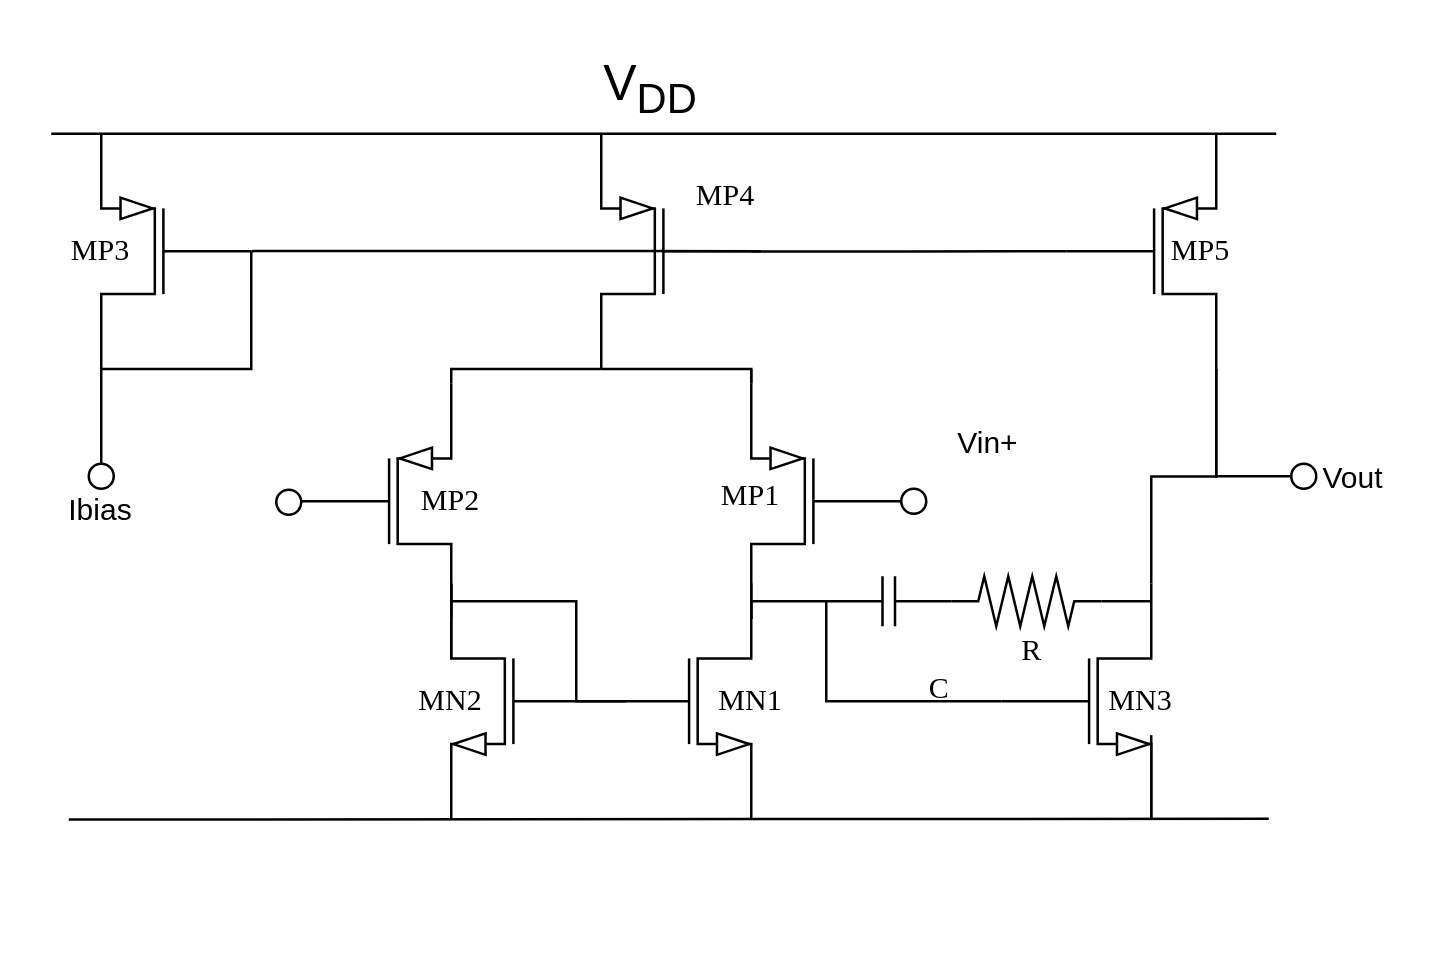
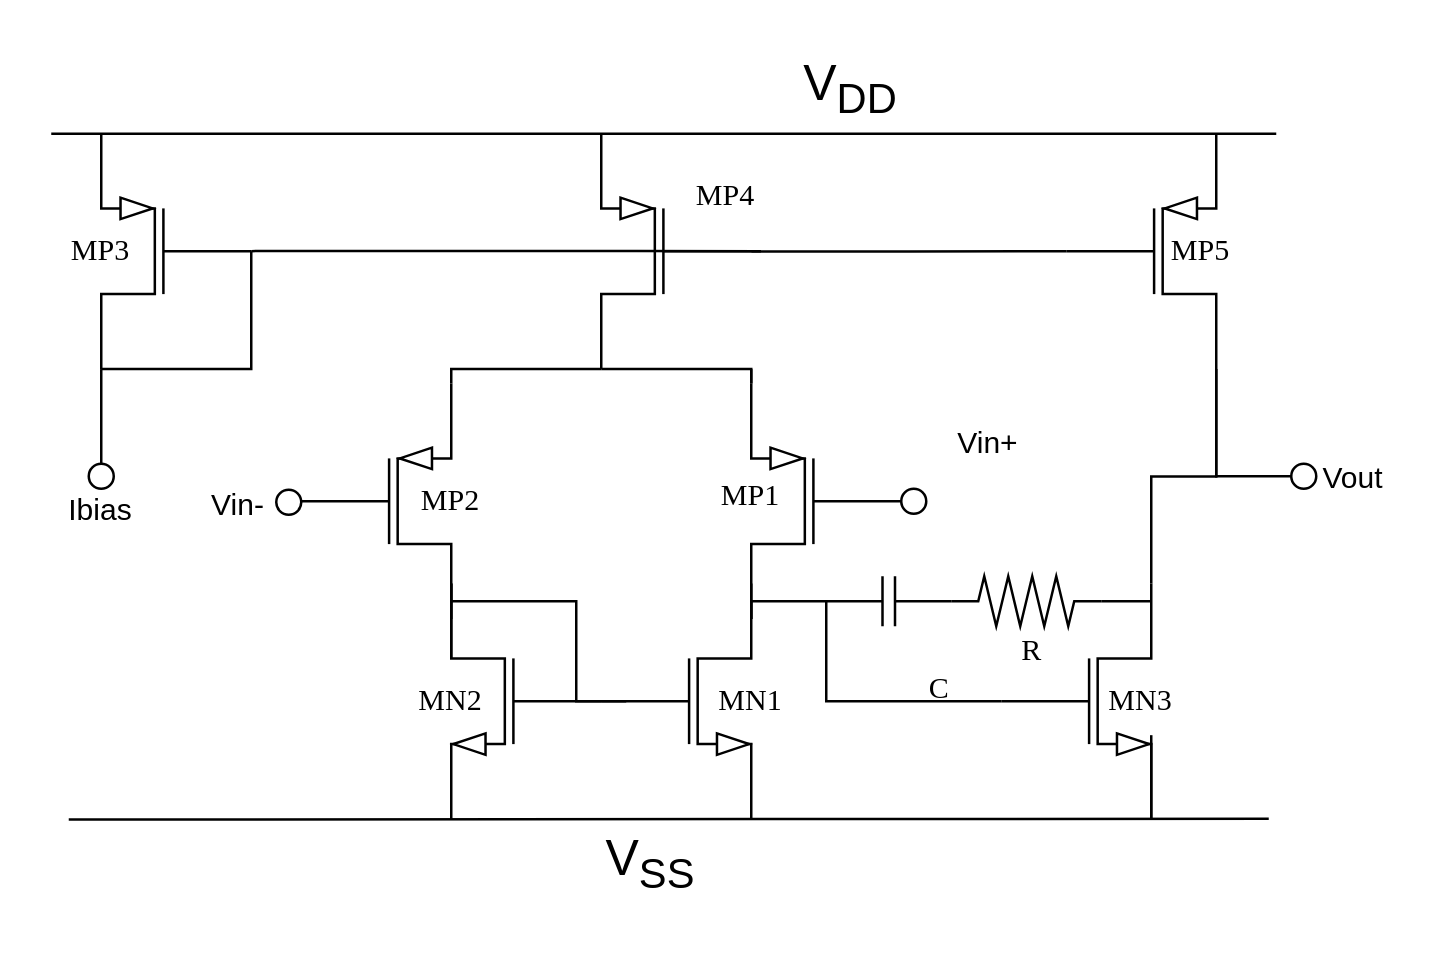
  <mxCell id="0" />
  <mxCell id="1" parent="0" />
  <mxCell id="2" style="edgeStyle=orthogonalEdgeStyle;rounded=0;orthogonalLoop=1;jettySize=auto;html=1;exitX=1;exitY=1;exitDx=0;exitDy=0;exitPerimeter=0;endArrow=none;endFill=0;entryX=0.5;entryY=0;entryDx=0;entryDy=0;" parent="1" edge="1" target="13"><mxGeometry relative="1" as="geometry"><mxPoint x="40" y="147.143" as="sourcePoint" /><mxPoint x="40" y="160" as="targetPoint" /></mxGeometry></mxCell>
  <mxCell id="3" value="" style="verticalLabelPosition=bottom;shadow=0;dashed=0;align=center;html=1;verticalAlign=top;shape=mxgraph.electrical.transistors.pmos;pointerEvents=1;flipV=0;flipH=1;" parent="1" vertex="1"><mxGeometry x="40" y="50" width="60" height="100" as="geometry" /></mxCell>
  <mxCell id="4" value="" style="verticalLabelPosition=bottom;shadow=0;dashed=0;align=center;html=1;verticalAlign=top;shape=mxgraph.electrical.transistors.pmos;pointerEvents=1;" parent="1" vertex="1"><mxGeometry x="120" y="150" width="60" height="100" as="geometry" /></mxCell>
  <mxCell id="5" value="" style="verticalLabelPosition=bottom;shadow=0;dashed=0;align=center;html=1;verticalAlign=top;shape=mxgraph.electrical.transistors.pmos;pointerEvents=1;flipV=0;flipH=1;" parent="1" vertex="1"><mxGeometry x="300" y="150" width="60" height="100" as="geometry" /></mxCell>
  <mxCell id="6" value="" style="verticalLabelPosition=bottom;shadow=0;dashed=0;align=center;html=1;verticalAlign=top;shape=mxgraph.electrical.transistors.pmos;pointerEvents=1;flipV=0;flipH=1;" parent="1" vertex="1"><mxGeometry x="240" y="50" width="60" height="100" as="geometry" /></mxCell>
  <mxCell id="7" style="edgeStyle=orthogonalEdgeStyle;rounded=0;orthogonalLoop=1;jettySize=auto;html=1;exitX=1;exitY=1;exitDx=0;exitDy=0;exitPerimeter=0;entryX=1;entryY=0;entryDx=0;entryDy=0;entryPerimeter=0;endArrow=none;endFill=0;" parent="1" target="5" edge="1"><mxGeometry relative="1" as="geometry"><mxPoint x="300" y="147.143" as="sourcePoint" /></mxGeometry></mxCell>
  <mxCell id="8" value="" style="verticalLabelPosition=bottom;shadow=0;dashed=0;align=center;html=1;verticalAlign=top;shape=mxgraph.electrical.transistors.nmos;pointerEvents=1;" parent="1" vertex="1"><mxGeometry x="240" y="230" width="60" height="100" as="geometry" /></mxCell>
  <mxCell id="9" style="edgeStyle=orthogonalEdgeStyle;rounded=0;orthogonalLoop=1;jettySize=auto;html=1;exitX=1;exitY=0;exitDx=0;exitDy=0;exitPerimeter=0;endArrow=none;endFill=0;" parent="1" source="10" edge="1"><mxGeometry relative="1" as="geometry"><mxPoint x="250" y="280" as="targetPoint" /><Array as="points"><mxPoint x="180" y="263" /><mxPoint x="180" y="240" /><mxPoint x="230" y="240" /><mxPoint x="230" y="280" /></Array></mxGeometry></mxCell>
  <mxCell id="10" value="" style="verticalLabelPosition=bottom;shadow=0;dashed=0;align=center;html=1;verticalAlign=top;shape=mxgraph.electrical.transistors.nmos;pointerEvents=1;flipH=1;" parent="1" vertex="1"><mxGeometry x="180" y="230" width="60" height="100" as="geometry" /></mxCell>
  <mxCell id="11" value="" style="endArrow=none;html=1;rounded=0;" parent="1" edge="1"><mxGeometry width="50" height="50" relative="1" as="geometry"><mxPoint x="20" y="53" as="sourcePoint" /><mxPoint x="510" y="53" as="targetPoint" /></mxGeometry></mxCell>
  <mxCell id="12" value="" style="verticalLabelPosition=bottom;shadow=0;dashed=0;align=center;html=1;verticalAlign=top;shape=mxgraph.electrical.transistors.pmos;pointerEvents=1;" parent="1" vertex="1"><mxGeometry x="426" y="50" width="60" height="100" as="geometry" /></mxCell>
  <mxCell id="13" value="" style="ellipse;whiteSpace=wrap;html=1;aspect=fixed;" parent="1" vertex="1"><mxGeometry x="35" y="185" width="10" height="10" as="geometry" /></mxCell>
  <mxCell id="14" value="Ibias" style="text;html=1;align=center;verticalAlign=middle;whiteSpace=wrap;rounded=0;" parent="1" vertex="1"><mxGeometry x="25" y="197.86" width="30" height="12.86" as="geometry" /></mxCell>
+ <mxCell id="15" value="Vin-" style="text;html=1;align=center;verticalAlign=middle;whiteSpace=wrap;rounded=0;" parent="1" vertex="1"><mxGeometry x="80" y="195.43" width="30" height="12.86" as="geometry" /></mxCell>
  <mxCell id="16" value="" style="ellipse;whiteSpace=wrap;html=1;aspect=fixed;" parent="1" vertex="1"><mxGeometry x="110" y="195.43" width="10" height="10" as="geometry" /></mxCell>
  <mxCell id="17" value="" style="ellipse;whiteSpace=wrap;html=1;aspect=fixed;" parent="1" vertex="1"><mxGeometry x="360" y="195" width="10" height="10" as="geometry" /></mxCell>
  <mxCell id="18" value="Vin+" style="text;html=1;align=center;verticalAlign=middle;whiteSpace=wrap;rounded=0;" parent="1" vertex="1"><mxGeometry x="380" y="170.43" width="30" height="12.86" as="geometry" /></mxCell>
  <mxCell id="19" style="edgeStyle=orthogonalEdgeStyle;rounded=0;orthogonalLoop=1;jettySize=auto;html=1;exitX=1;exitY=1;exitDx=0;exitDy=0;exitPerimeter=0;endArrow=none;endFill=0;" parent="1" edge="1"><mxGeometry relative="1" as="geometry"><mxPoint x="460" y="327" as="targetPoint" /><mxPoint x="460" y="293.573" as="sourcePoint" /><Array as="points"><mxPoint x="460" y="307" /><mxPoint x="460" y="307" /></Array></mxGeometry></mxCell>
  <mxCell id="20" value="" style="verticalLabelPosition=bottom;shadow=0;dashed=0;align=center;html=1;verticalAlign=top;shape=mxgraph.electrical.transistors.nmos;pointerEvents=1;" parent="1" vertex="1"><mxGeometry x="400" y="230" width="60" height="100" as="geometry" /></mxCell>
  <mxCell id="21" value="Vout" style="text;html=1;align=center;verticalAlign=middle;whiteSpace=wrap;rounded=0;" parent="1" vertex="1"><mxGeometry x="526" y="185" width="30" height="12.86" as="geometry" /></mxCell>
  <mxCell id="22" value="" style="ellipse;whiteSpace=wrap;html=1;aspect=fixed;" parent="1" vertex="1"><mxGeometry x="516" y="185" width="10" height="10" as="geometry" /></mxCell>
  <mxCell id="23" style="edgeStyle=orthogonalEdgeStyle;rounded=0;orthogonalLoop=1;jettySize=auto;html=1;exitX=1;exitY=1;exitDx=0;exitDy=0;exitPerimeter=0;entryX=1;entryY=0;entryDx=0;entryDy=0;entryPerimeter=0;endArrow=none;endFill=0;" parent="1" source="12" target="20" edge="1"><mxGeometry relative="1" as="geometry" /></mxCell>
  <mxCell id="24" style="edgeStyle=orthogonalEdgeStyle;rounded=0;orthogonalLoop=1;jettySize=auto;html=1;entryX=1;entryY=1;entryDx=0;entryDy=0;entryPerimeter=0;endArrow=none;endFill=0;" parent="1" source="22" target="12" edge="1"><mxGeometry relative="1" as="geometry" /></mxCell>
  <mxCell id="25" style="edgeStyle=orthogonalEdgeStyle;rounded=0;orthogonalLoop=1;jettySize=auto;html=1;exitX=0;exitY=0.5;exitDx=0;exitDy=0;exitPerimeter=0;entryX=1;entryY=1;entryDx=0;entryDy=0;entryPerimeter=0;endArrow=none;endFill=0;" parent="1" source="20" target="5" edge="1"><mxGeometry relative="1" as="geometry"><Array as="points"><mxPoint x="330" y="280" /><mxPoint x="330" y="240" /><mxPoint x="300" y="240" /></Array></mxGeometry></mxCell>
  <mxCell id="26" value="" style="endArrow=none;html=1;rounded=0;" parent="1" edge="1"><mxGeometry width="50" height="50" relative="1" as="geometry"><mxPoint x="27" y="327.31" as="sourcePoint" /><mxPoint x="507" y="327" as="targetPoint" /></mxGeometry></mxCell>
- <mxCell id="27" value="&lt;font style=&quot;font-size: 20px;&quot;&gt;V&lt;sub&gt;DD&lt;/sub&gt;&lt;/font&gt;" style="text;html=1;align=center;verticalAlign=middle;whiteSpace=wrap;rounded=0;" parent="1" vertex="1"><mxGeometry x="230" y="20" width="60" height="30" as="geometry" /></mxCell>
+ <mxCell id="27" value="&lt;font style=&quot;font-size: 20px;&quot;&gt;V&lt;sub&gt;DD&lt;/sub&gt;&lt;/font&gt;" style="text;html=1;align=center;verticalAlign=middle;whiteSpace=wrap;rounded=0;" parent="1" vertex="1"><mxGeometry x="310" y="20" width="60" height="30" as="geometry" /></mxCell>
+ <mxCell id="28" value="&lt;font style=&quot;font-size: 20px;&quot;&gt;V&lt;sub&gt;SS&lt;/sub&gt;&lt;/font&gt;" style="text;html=1;align=center;verticalAlign=middle;whiteSpace=wrap;rounded=0;" parent="1" vertex="1"><mxGeometry x="230" y="330" width="60" height="30" as="geometry" /></mxCell>
  <mxCell id="29" style="edgeStyle=orthogonalEdgeStyle;rounded=0;orthogonalLoop=1;jettySize=auto;html=1;exitX=1;exitY=1;exitDx=0;exitDy=0;exitPerimeter=0;entryX=1;entryY=0;entryDx=0;entryDy=0;entryPerimeter=0;endArrow=none;endFill=0;" parent="1" source="6" target="4" edge="1"><mxGeometry relative="1" as="geometry"><Array as="points"><mxPoint x="180" y="147" /></Array></mxGeometry></mxCell>
  <mxCell id="30" style="edgeStyle=orthogonalEdgeStyle;rounded=0;orthogonalLoop=1;jettySize=auto;html=1;entryX=0;entryY=0.5;entryDx=0;entryDy=0;entryPerimeter=0;endArrow=none;endFill=0;exitX=0.065;exitY=0.499;exitDx=0;exitDy=0;exitPerimeter=0;" parent="1" edge="1"><mxGeometry relative="1" as="geometry"><mxPoint x="100" y="99.946" as="sourcePoint" /><mxPoint x="303.9" y="100.04" as="targetPoint" /><Array as="points"><mxPoint x="253.9" y="100.04" /></Array></mxGeometry></mxCell>
  <mxCell id="31" style="edgeStyle=orthogonalEdgeStyle;rounded=0;orthogonalLoop=1;jettySize=auto;html=1;exitX=1;exitY=1;exitDx=0;exitDy=0;exitPerimeter=0;entryX=1;entryY=0;entryDx=0;entryDy=0;entryPerimeter=0;endArrow=none;endFill=0;" parent="1" source="6" target="5" edge="1"><mxGeometry relative="1" as="geometry"><Array as="points"><mxPoint x="300" y="147" /></Array></mxGeometry></mxCell>
  <mxCell id="32" style="edgeStyle=orthogonalEdgeStyle;rounded=0;orthogonalLoop=1;jettySize=auto;html=1;entryX=0;entryY=0.5;entryDx=0;entryDy=0;entryPerimeter=0;endArrow=none;endFill=0;" parent="1" source="6" target="12" edge="1"><mxGeometry relative="1" as="geometry" /></mxCell>
  <mxCell id="33" style="edgeStyle=orthogonalEdgeStyle;rounded=0;orthogonalLoop=1;jettySize=auto;html=1;exitX=0;exitY=0.5;exitDx=0;exitDy=0;exitPerimeter=0;entryX=1;entryY=1;entryDx=0;entryDy=0;entryPerimeter=0;endArrow=none;endFill=0;" parent="1" source="3" target="3" edge="1"><mxGeometry relative="1" as="geometry"><Array as="points"><mxPoint x="100" y="147" /></Array></mxGeometry></mxCell>
  <mxCell id="34" value="&lt;font face=&quot;Garamond&quot;&gt;MP1&lt;/font&gt;" style="text;html=1;align=center;verticalAlign=middle;whiteSpace=wrap;rounded=0;" parent="1" vertex="1"><mxGeometry x="280" y="180" width="40" height="36.86" as="geometry" /></mxCell>
  <mxCell id="35" value="&lt;font face=&quot;Garamond&quot;&gt;MP2&lt;/font&gt;" style="text;html=1;align=center;verticalAlign=middle;whiteSpace=wrap;rounded=0;" parent="1" vertex="1"><mxGeometry x="160" y="182" width="40" height="36.86" as="geometry" /></mxCell>
  <mxCell id="36" value="&lt;font face=&quot;Garamond&quot;&gt;MP4&lt;/font&gt;" style="text;html=1;align=center;verticalAlign=middle;whiteSpace=wrap;rounded=0;" parent="1" vertex="1"><mxGeometry x="270" y="60" width="40" height="36.86" as="geometry" /></mxCell>
  <mxCell id="37" value="&lt;font face=&quot;Garamond&quot;&gt;MP3&lt;/font&gt;" style="text;html=1;align=center;verticalAlign=middle;whiteSpace=wrap;rounded=0;" parent="1" vertex="1"><mxGeometry x="20" y="81.57" width="40" height="36.86" as="geometry" /></mxCell>
  <mxCell id="38" value="&lt;font face=&quot;Garamond&quot;&gt;MP5&lt;/font&gt;" style="text;html=1;align=center;verticalAlign=middle;whiteSpace=wrap;rounded=0;" parent="1" vertex="1"><mxGeometry x="460" y="81.57" width="40" height="36.86" as="geometry" /></mxCell>
  <mxCell id="39" value="&lt;font face=&quot;Garamond&quot;&gt;MN1&lt;/font&gt;" style="text;html=1;align=center;verticalAlign=middle;whiteSpace=wrap;rounded=0;" parent="1" vertex="1"><mxGeometry x="280" y="261.57" width="40" height="36.86" as="geometry" /></mxCell>
  <mxCell id="40" value="&lt;font face=&quot;Garamond&quot;&gt;MN2&lt;/font&gt;" style="text;html=1;align=center;verticalAlign=middle;whiteSpace=wrap;rounded=0;" parent="1" vertex="1"><mxGeometry x="160" y="261.57" width="40" height="36.86" as="geometry" /></mxCell>
  <mxCell id="41" value="&lt;font face=&quot;Garamond&quot;&gt;MN3&lt;/font&gt;" style="text;html=1;align=center;verticalAlign=middle;whiteSpace=wrap;rounded=0;" parent="1" vertex="1"><mxGeometry x="436" y="261.57" width="40" height="36.86" as="geometry" /></mxCell>
  <mxCell id="42" value="" style="pointerEvents=1;verticalLabelPosition=bottom;shadow=0;dashed=0;align=center;html=1;verticalAlign=top;shape=mxgraph.electrical.resistors.resistor_2;" vertex="1" parent="1"><mxGeometry x="380" y="230" width="60" height="20" as="geometry" /></mxCell>
  <mxCell id="43" value="" style="pointerEvents=1;verticalLabelPosition=bottom;shadow=0;dashed=0;align=center;html=1;verticalAlign=top;shape=mxgraph.electrical.capacitors.capacitor_1;" vertex="1" parent="1"><mxGeometry x="330" y="230" width="50" height="20" as="geometry" /></mxCell>
  <mxCell id="44" style="edgeStyle=orthogonalEdgeStyle;rounded=0;orthogonalLoop=1;jettySize=auto;html=1;exitX=1;exitY=0.5;exitDx=0;exitDy=0;exitPerimeter=0;entryX=0.996;entryY=0.081;entryDx=0;entryDy=0;entryPerimeter=0;endArrow=none;endFill=0;" edge="1" parent="1" source="42" target="20"><mxGeometry relative="1" as="geometry" /></mxCell>
  <mxCell id="45" value="&lt;font face=&quot;Garamond&quot;&gt;C&lt;/font&gt;" style="text;html=1;align=center;verticalAlign=middle;whiteSpace=wrap;rounded=0;" vertex="1" parent="1"><mxGeometry x="362.5" y="265" width="25" height="20" as="geometry" /></mxCell>
  <mxCell id="46" value="&lt;font face=&quot;Garamond&quot;&gt;R&lt;/font&gt;" style="text;html=1;align=center;verticalAlign=middle;whiteSpace=wrap;rounded=0;" vertex="1" parent="1"><mxGeometry x="400" y="250" width="25" height="20" as="geometry" /></mxCell>
